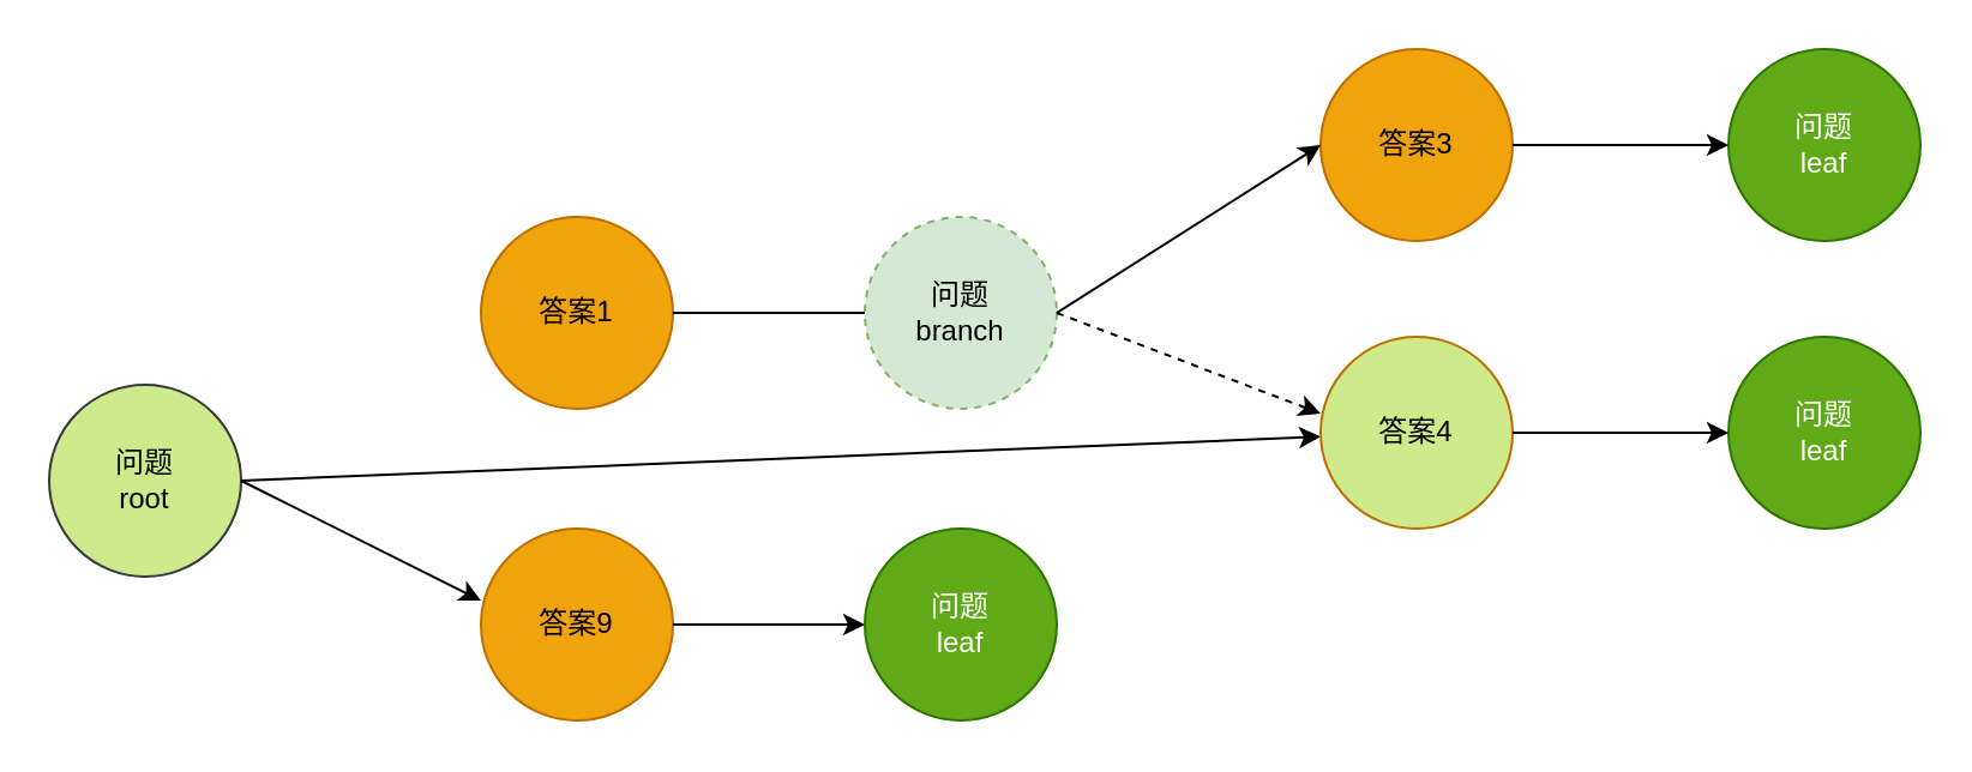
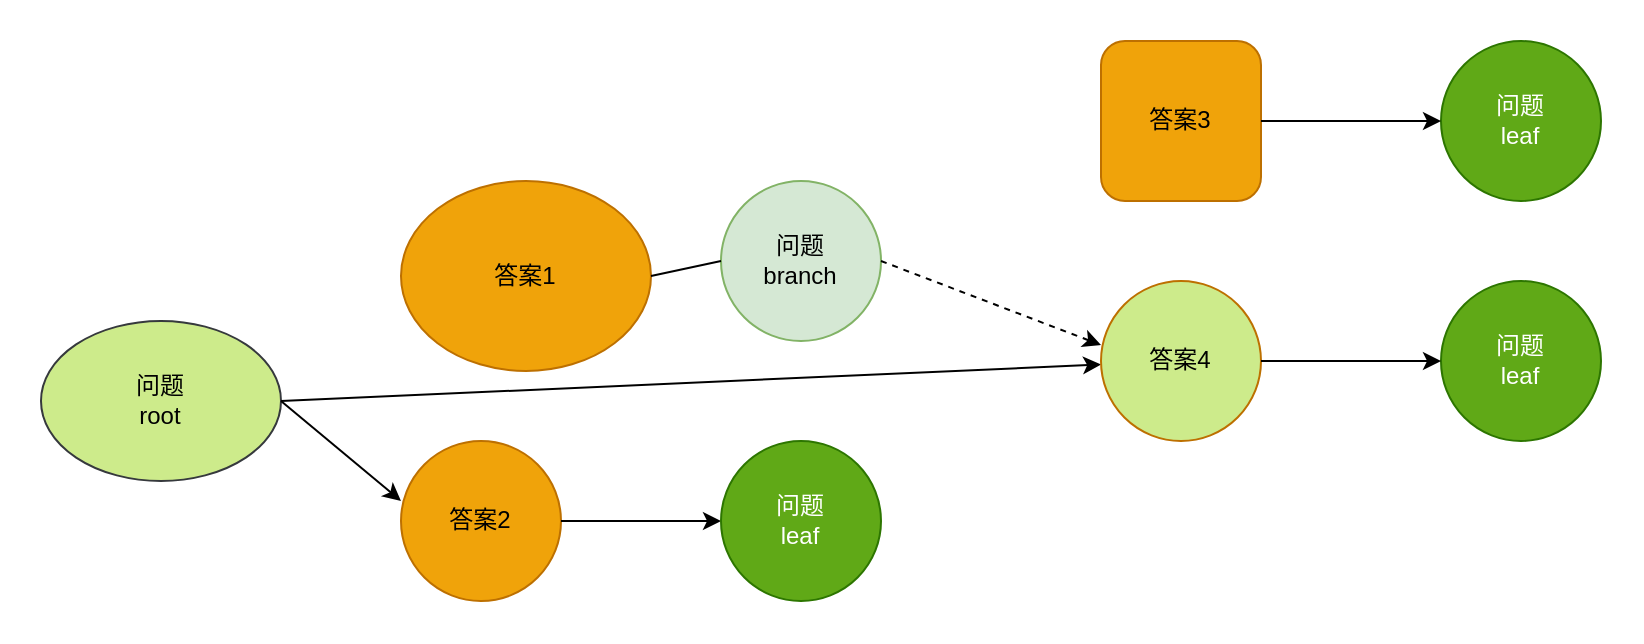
  <mxCell id="0" />
  <mxCell id="1" parent="0" />
- <mxCell id="2" value="问题&lt;br&gt;root" style="ellipse;whiteSpace=wrap;html=1;aspect=fixed;fillColor=#cdeb8b;strokeColor=#36393d;" vertex="1" parent="1"><mxGeometry x="20" y="160" width="80" height="80" as="geometry" /></mxCell>
- <mxCell id="3" value="答案1" style="ellipse;whiteSpace=wrap;html=1;aspect=fixed;fillColor=#f0a30a;fontColor=#000000;strokeColor=#BD7000;" vertex="1" parent="1"><mxGeometry x="200" y="90" width="80" height="80" as="geometry" /></mxCell>
- <mxCell id="4" value="答案9" style="ellipse;whiteSpace=wrap;html=1;aspect=fixed;fillColor=#f0a30a;fontColor=#000000;strokeColor=#BD7000;" vertex="1" parent="1"><mxGeometry x="200" y="220" width="80" height="80" as="geometry" /></mxCell>
- <mxCell id="5" value="问题&lt;br&gt;branch" style="ellipse;whiteSpace=wrap;html=1;aspect=fixed;fillColor=#d5e8d4;strokeColor=#82b366;dashed=1;" vertex="1" parent="1"><mxGeometry x="360" y="90" width="80" height="80" as="geometry" /></mxCell>
+ <mxCell id="2" value="问题&lt;br&gt;root" style="ellipse;whiteSpace=wrap;html=1;aspect=fixed;fillColor=#cdeb8b;strokeColor=#36393d;" vertex="1" parent="1"><mxGeometry x="20" y="160" width="120" height="80" as="geometry" /></mxCell>
+ <mxCell id="3" value="答案1" style="ellipse;whiteSpace=wrap;html=1;aspect=fixed;fillColor=#f0a30a;fontColor=#000000;strokeColor=#BD7000;" vertex="1" parent="1"><mxGeometry x="200" y="90" width="125" height="95" as="geometry" /></mxCell>
+ <mxCell id="4" value="答案2" style="ellipse;whiteSpace=wrap;html=1;aspect=fixed;fillColor=#f0a30a;fontColor=#000000;strokeColor=#BD7000;" vertex="1" parent="1"><mxGeometry x="200" y="220" width="80" height="80" as="geometry" /></mxCell>
+ <mxCell id="5" value="问题&lt;br&gt;branch" style="ellipse;whiteSpace=wrap;html=1;aspect=fixed;fillColor=#d5e8d4;strokeColor=#82b366;" vertex="1" parent="1"><mxGeometry x="360" y="90" width="80" height="80" as="geometry" /></mxCell>
  <mxCell id="6" value="" style="endArrow=classic;html=1;rounded=0;exitX=1;exitY=0.5;exitDx=0;exitDy=0;" edge="1" parent="1" source="2" target="11"><mxGeometry width="50" height="50" relative="1" as="geometry"><mxPoint x="30" y="360" as="sourcePoint" /><mxPoint x="80" y="310" as="targetPoint" /></mxGeometry></mxCell>
  <mxCell id="7" value="" style="endArrow=classic;html=1;rounded=0;exitX=1;exitY=0.5;exitDx=0;exitDy=0;" edge="1" parent="1" source="2"><mxGeometry width="50" height="50" relative="1" as="geometry"><mxPoint x="110" y="210" as="sourcePoint" /><mxPoint x="200" y="250" as="targetPoint" /></mxGeometry></mxCell>
  <mxCell id="8" value="" style="endArrow=none;html=1;rounded=0;entryX=0;entryY=0.5;entryDx=0;entryDy=0;exitX=1;exitY=0.5;exitDx=0;exitDy=0;" edge="1" parent="1" source="3" target="5"><mxGeometry width="50" height="50" relative="1" as="geometry"><mxPoint x="290" y="350" as="sourcePoint" /><mxPoint x="340" y="300" as="targetPoint" /></mxGeometry></mxCell>
  <mxCell id="9" value="" style="endArrow=classic;html=1;rounded=0;entryX=0;entryY=0.5;entryDx=0;entryDy=0;" edge="1" parent="1" source="4"><mxGeometry width="50" height="50" relative="1" as="geometry"><mxPoint x="200" y="430" as="sourcePoint" /><mxPoint x="360" y="260" as="targetPoint" /></mxGeometry></mxCell>
- <mxCell id="10" value="答案3" style="ellipse;whiteSpace=wrap;html=1;aspect=fixed;fillColor=#f0a30a;fontColor=#000000;strokeColor=#BD7000;" vertex="1" parent="1"><mxGeometry x="550" y="20" width="80" height="80" as="geometry" /></mxCell>
+ <mxCell id="10" value="答案3" style="whiteSpace=wrap;html=1;aspect=fixed;fillColor=#f0a30a;fontColor=#000000;strokeColor=#BD7000;rounded=1;" vertex="1" parent="1"><mxGeometry x="550" y="20" width="80" height="80" as="geometry" /></mxCell>
  <mxCell id="11" value="答案4" style="ellipse;whiteSpace=wrap;html=1;aspect=fixed;fillColor=#cdeb8b;fontColor=#000000;strokeColor=#BD7000;" vertex="1" parent="1"><mxGeometry x="550" y="140" width="80" height="80" as="geometry" /></mxCell>
- <mxCell id="12" value="" style="endArrow=classic;html=1;rounded=0;entryX=0;entryY=0.5;entryDx=0;entryDy=0;exitX=1;exitY=0.5;exitDx=0;exitDy=0;" edge="1" parent="1" source="5" target="10"><mxGeometry width="50" height="50" relative="1" as="geometry"><mxPoint x="290" y="140" as="sourcePoint" /><mxPoint x="370" y="140" as="targetPoint" /></mxGeometry></mxCell>
  <mxCell id="13" value="" style="endArrow=classic;html=1;rounded=0;entryX=0;entryY=0.4;entryDx=0;entryDy=0;exitX=1;exitY=0.5;exitDx=0;exitDy=0;entryPerimeter=0;dashed=1;" edge="1" parent="1" source="5" target="11"><mxGeometry width="50" height="50" relative="1" as="geometry"><mxPoint x="300" y="150" as="sourcePoint" /><mxPoint x="380" y="150" as="targetPoint" /></mxGeometry></mxCell>
  <mxCell id="14" value="问题&lt;br&gt;leaf" style="ellipse;whiteSpace=wrap;html=1;aspect=fixed;fillColor=#60a917;fontColor=#ffffff;strokeColor=#2D7600;" vertex="1" parent="1"><mxGeometry x="720" y="20" width="80" height="80" as="geometry" /></mxCell>
  <mxCell id="15" value="问题&lt;br&gt;leaf" style="ellipse;whiteSpace=wrap;html=1;aspect=fixed;fillColor=#60a917;fontColor=#ffffff;strokeColor=#2D7600;" vertex="1" parent="1"><mxGeometry x="720" y="140" width="80" height="80" as="geometry" /></mxCell>
  <mxCell id="16" value="" style="endArrow=classic;html=1;rounded=0;entryX=0;entryY=0.5;entryDx=0;entryDy=0;" edge="1" parent="1" source="10" target="14"><mxGeometry width="50" height="50" relative="1" as="geometry"><mxPoint x="450" y="140" as="sourcePoint" /><mxPoint x="560" y="70" as="targetPoint" /></mxGeometry></mxCell>
  <mxCell id="17" value="" style="endArrow=classic;html=1;rounded=0;entryX=0;entryY=0.5;entryDx=0;entryDy=0;exitX=1;exitY=0.5;exitDx=0;exitDy=0;" edge="1" parent="1" source="11" target="15"><mxGeometry width="50" height="50" relative="1" as="geometry"><mxPoint x="640" y="70" as="sourcePoint" /><mxPoint x="730" y="70" as="targetPoint" /></mxGeometry></mxCell>
  <mxCell id="18" value="问题&lt;br&gt;leaf" style="ellipse;whiteSpace=wrap;html=1;aspect=fixed;fillColor=#60a917;fontColor=#ffffff;strokeColor=#2D7600;" vertex="1" parent="1"><mxGeometry x="360" y="220" width="80" height="80" as="geometry" /></mxCell>
